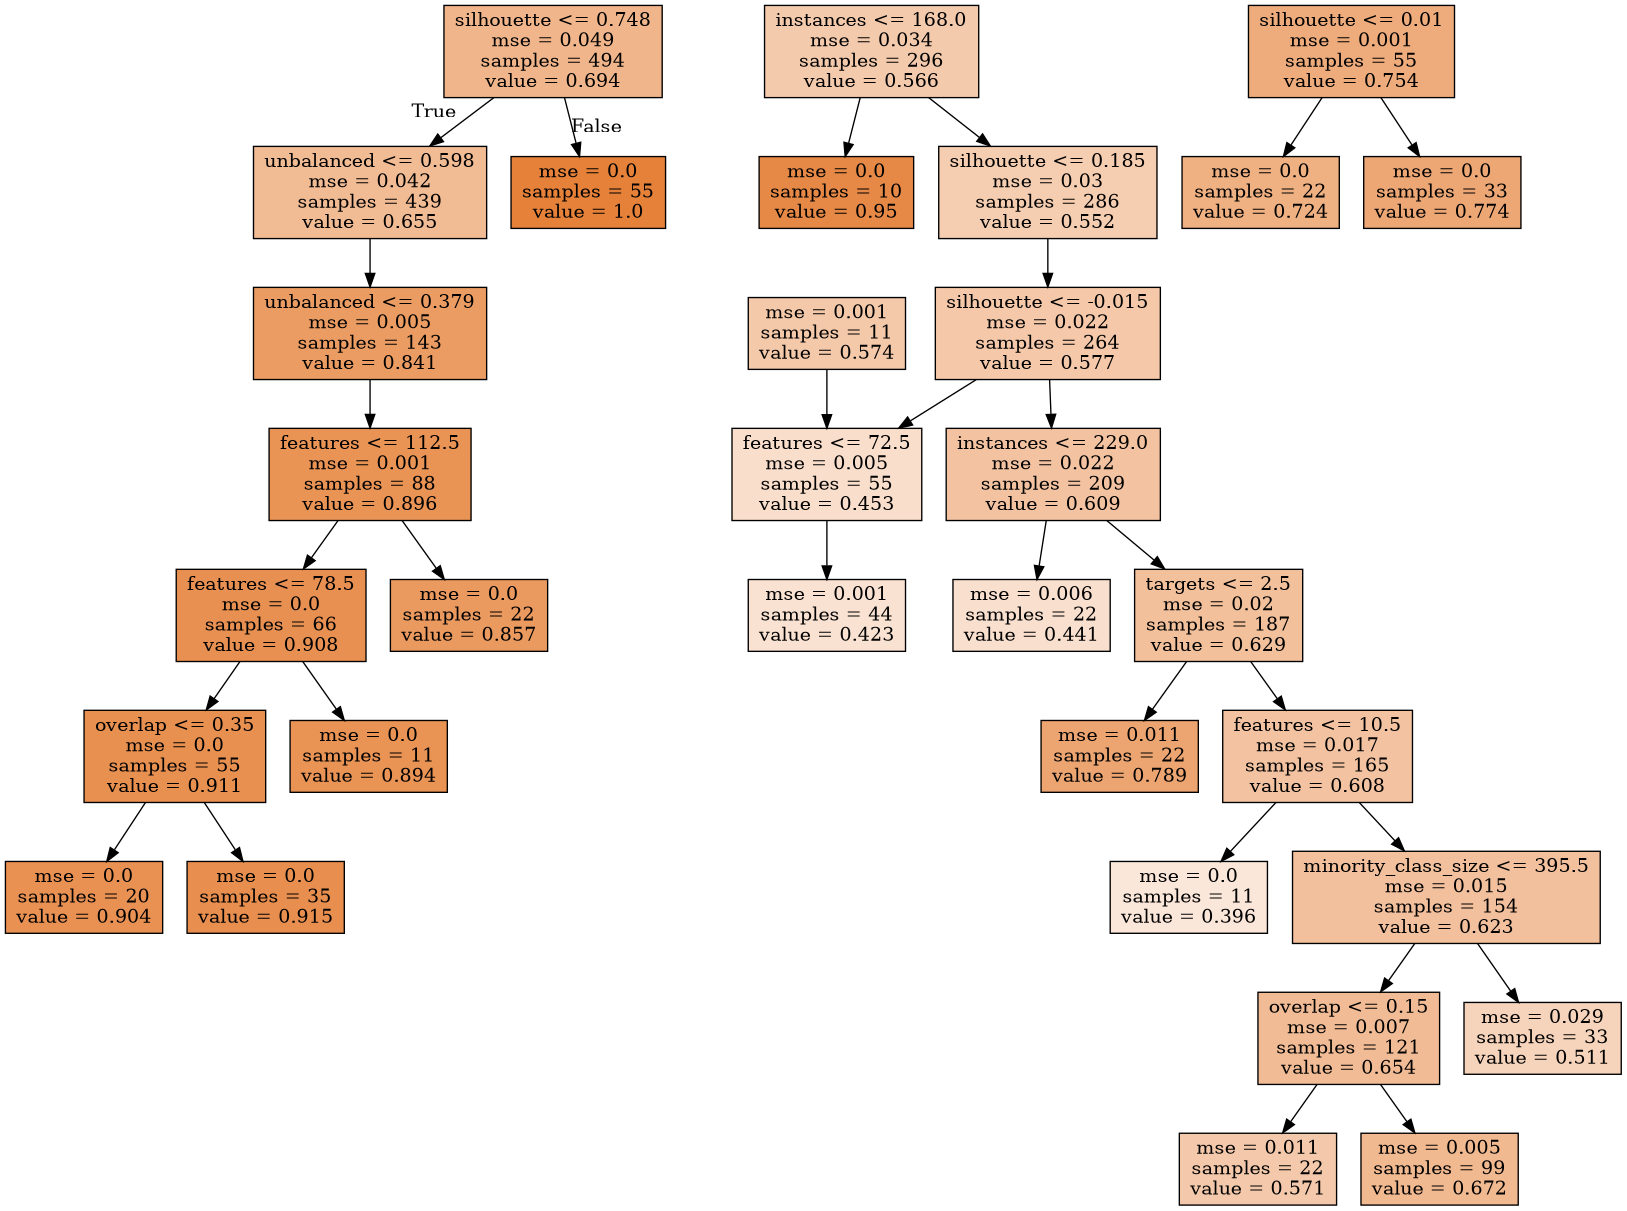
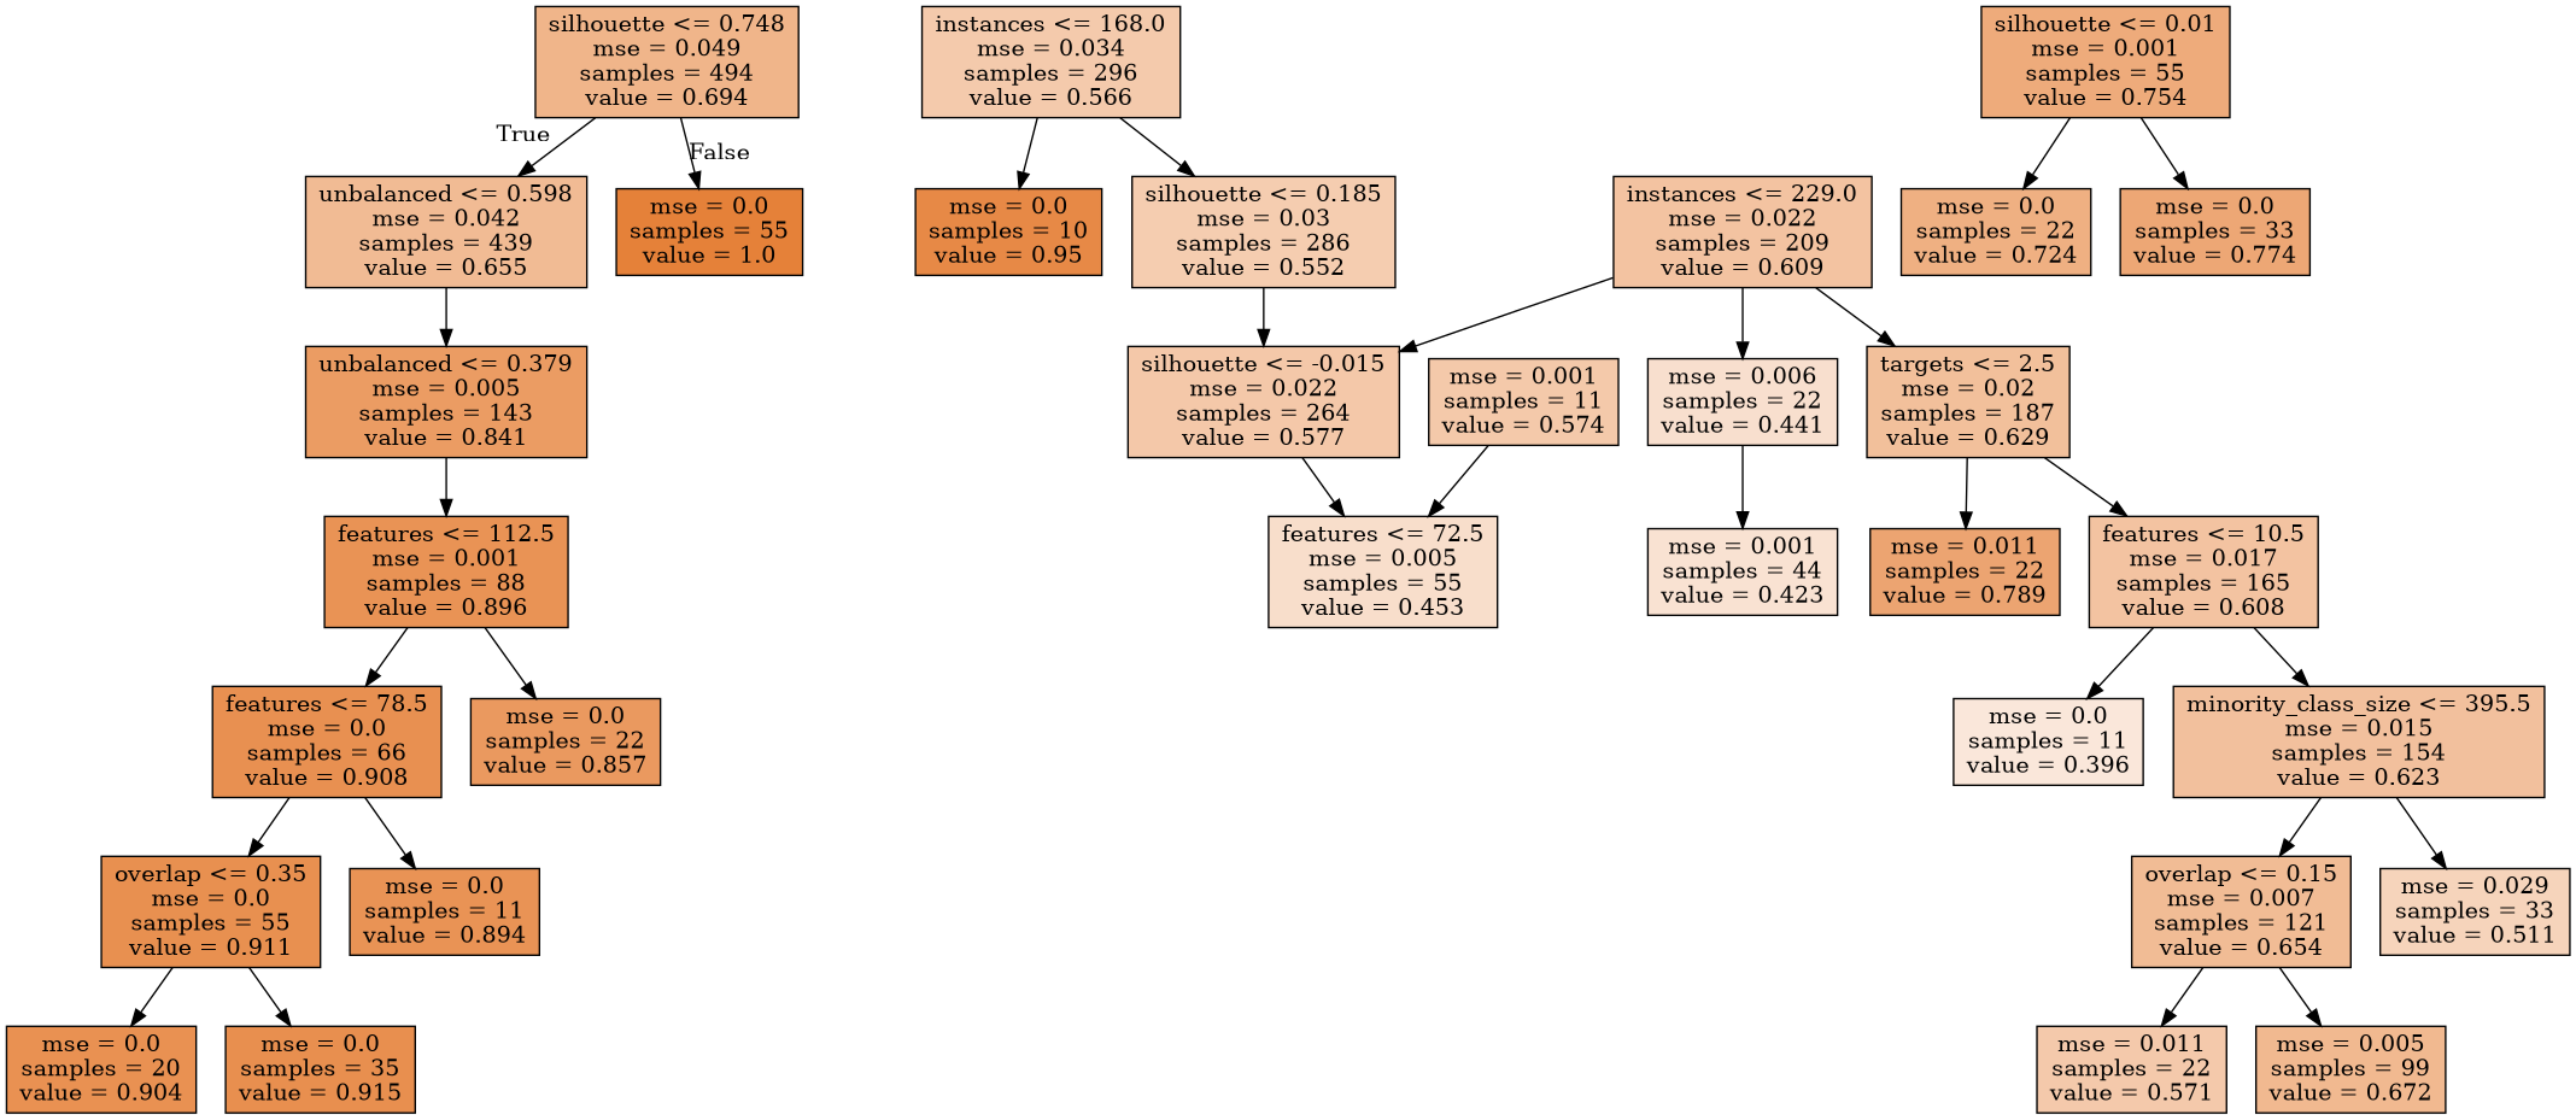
  digraph {
    node [color=black fillcolor="#e58139db" shape=box style=filled]
    n1 [fillcolor="#e5813996" label="silhouette <= 0.748\nmse = 0.049\nsamples = 494\nvalue = 0.694"]
    n2 [fillcolor="#e5813989" label="unbalanced <= 0.598\nmse = 0.042\nsamples = 439\nvalue = 0.655"]
    n3 [fillcolor="#e58139ff" label="mse = 0.0\nsamples = 55\nvalue = 1.0"]
    n4 [fillcolor="#e58139c8" label="unbalanced <= 0.379\nmse = 0.005\nsamples = 143\nvalue = 0.841"]
    n5 [label="features <= 112.5\nmse = 0.001\nsamples = 88\nvalue = 0.896"]
    n6 [fillcolor="#e581396a" label="instances <= 168.0\nmse = 0.034\nsamples = 296\nvalue = 0.566"]
    n7 [fillcolor="#e58139ee" label="mse = 0.0\nsamples = 10\nvalue = 0.95"]
    n8 [fillcolor="#e5813965" label="silhouette <= 0.185\nmse = 0.03\nsamples = 286\nvalue = 0.552"]
    n9 [fillcolor="#e58139e0" label="features <= 78.5\nmse = 0.0\nsamples = 66\nvalue = 0.908"]
    n10 [fillcolor="#e58139ce" label="mse = 0.0\nsamples = 22\nvalue = 0.857"]
    n11 [fillcolor="#e58139aa" label="silhouette <= 0.01\nmse = 0.001\nsamples = 55\nvalue = 0.754"]
    n12 [fillcolor="#e58139a0" label="mse = 0.0\nsamples = 22\nvalue = 0.724"]
    n13 [fillcolor="#e58139b1" label="mse = 0.0\nsamples = 33\nvalue = 0.774"]
    n14 [fillcolor="#e58139e1" label="overlap <= 0.35\nmse = 0.0\nsamples = 55\nvalue = 0.911"]
    n15 [label="mse = 0.0\nsamples = 11\nvalue = 0.894"]
    n16 [fillcolor="#e58139de" label="mse = 0.0\nsamples = 20\nvalue = 0.904"]
    n17 [fillcolor="#e58139e2" label="mse = 0.0\nsamples = 35\nvalue = 0.915"]
    n18 [fillcolor="#e581396e" label="silhouette <= -0.015\nmse = 0.022\nsamples = 264\nvalue = 0.577"]
    n19 [fillcolor="#e5813943" label="features <= 72.5\nmse = 0.005\nsamples = 55\nvalue = 0.453"]
    n20 [fillcolor="#e5813979" label="instances <= 229.0\nmse = 0.022\nsamples = 209\nvalue = 0.609"]
    n21 [fillcolor="#e5813939" label="mse = 0.001\nsamples = 44\nvalue = 0.423"]
    n22 [fillcolor="#e581393f" label="mse = 0.006\nsamples = 22\nvalue = 0.441"]
    n23 [fillcolor="#e5813980" label="targets <= 2.5\nmse = 0.02\nsamples = 187\nvalue = 0.629"]
    n24 [fillcolor="#e581396d" label="mse = 0.001\nsamples = 11\nvalue = 0.574"]
    n25 [fillcolor="#e58139b7" label="mse = 0.011\nsamples = 22\nvalue = 0.789"]
    n26 [fillcolor="#e5813978" label="features <= 10.5\nmse = 0.017\nsamples = 165\nvalue = 0.608"]
    n27 [fillcolor="#e581392f" label="mse = 0.0\nsamples = 11\nvalue = 0.396"]
    n28 [fillcolor="#e581397e" label="minority_class_size <= 395.5\nmse = 0.015\nsamples = 154\nvalue = 0.623"]
    n29 [fillcolor="#e5813988" label="overlap <= 0.15\nmse = 0.007\nsamples = 121\nvalue = 0.654"]
    n30 [fillcolor="#e5813957" label="mse = 0.029\nsamples = 33\nvalue = 0.511"]
    n31 [fillcolor="#e581396c" label="mse = 0.011\nsamples = 22\nvalue = 0.571"]
    n32 [fillcolor="#e581398e" label="mse = 0.005\nsamples = 99\nvalue = 0.672"]
    n1 -> n2 [headlabel=True labelangle=45 labeldistance=2.5]
    n1 -> n3 [headlabel=False labelangle=-45 labeldistance=2.5]
    n2 -> n4
    n4 -> n5
    n5 -> n9
    n5 -> n10
    n6 -> n7
    n6 -> n8
    n8 -> n18
    n9 -> n14
    n9 -> n15
    n11 -> n12
    n11 -> n13
    n14 -> n16
    n14 -> n17
    n18 -> n19
-   n18 -> n20
-   n19 -> n21
+   n20 -> n18
+   n22 -> n21
    n20 -> n22
    n20 -> n23
    n23 -> n25
    n23 -> n26
    n24 -> n19
    n26 -> n27
    n26 -> n28
    n28 -> n29
    n28 -> n30
    n29 -> n31
    n29 -> n32
  }
